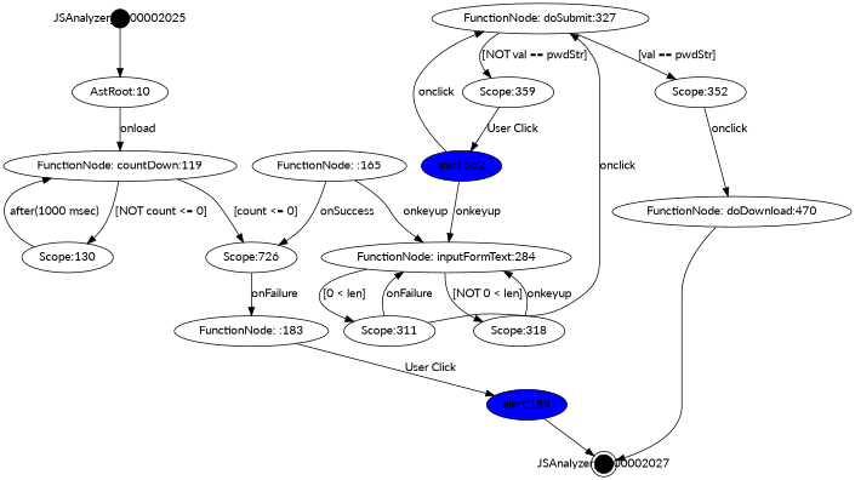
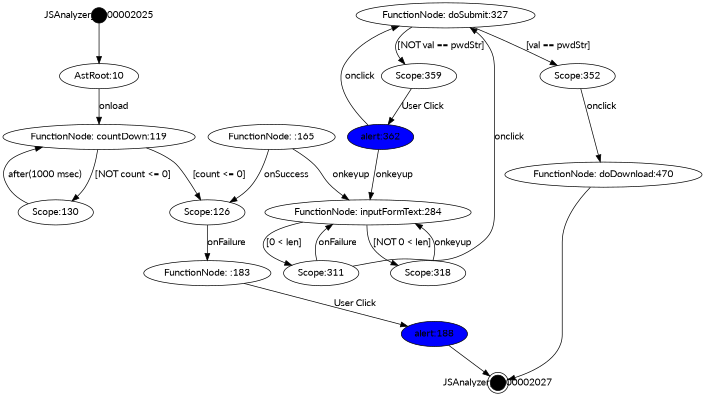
  digraph {
    fontname=Lato
    node [fontname=Lato]
    edge [fontname=Lato]
    JSAnalyzer_0000002025 [color=black fixedsize=true shape=circle style=filled width=0.3]
    n2 [label="AstRoot:10"]
    n3 [label="FunctionNode: countDown:119"]
    JSAnalyzer_0000002027 [color=black fixedsize=true shape=doublecircle style=filled width=0.3]
-   n5 [label="Scope:726"]
+   n5 [label="Scope:126"]
    n6 [label="Scope:130"]
    n7 [label="FunctionNode: :183"]
    n8 [label="FunctionNode: :165"]
    n9 [label="FunctionNode: inputFormText:284"]
    n10 [fillcolor=blue label="alert:188" style=filled]
    n11 [label="Scope:311"]
    n12 [label="Scope:318"]
    n13 [label="FunctionNode: doSubmit:327"]
    n14 [label="Scope:352"]
    n15 [label="Scope:359"]
    n16 [label="FunctionNode: doDownload:470"]
    n17 [fillcolor=blue label="alert:362" style=filled]
    JSAnalyzer_0000002025 -> n2
    n2 -> n3 [label=onload]
    n3 -> n5 [label="[count <= 0]"]
    n3 -> n6 [label="[NOT count <= 0]"]
    n5 -> n7 [label=onFailure]
    n6 -> n3 [label="after(1000 msec)"]
    n7 -> n10 [label="User Click"]
    n8 -> n5 [label=onSuccess]
    n8 -> n9 [label=onkeyup]
    n9 -> n11 [label="[0 < len]"]
    n9 -> n12 [label="[NOT 0 < len]"]
    n10 -> JSAnalyzer_0000002027
    n11 -> n9 [label=onFailure]
    n11 -> n13 [label=onclick]
    n12 -> n9 [label=onkeyup]
    n13 -> n14 [label="[val == pwdStr]"]
    n13 -> n15 [label="[NOT val == pwdStr]"]
    n14 -> n16 [label=onclick]
    n15 -> n17 [label="User Click"]
    n16 -> JSAnalyzer_0000002027
    n17 -> n9 [label=onkeyup]
    n17 -> n13 [label=onclick]
  }
